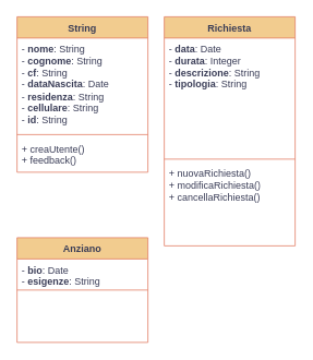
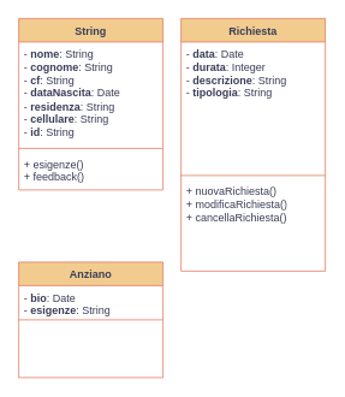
  <mxCell id="0" />
  <mxCell id="1" parent="0" />
  <mxCell id="2" value="String" style="swimlane;fontStyle=1;align=center;verticalAlign=top;childLayout=stackLayout;horizontal=1;startSize=26;horizontalStack=0;resizeParent=1;resizeParentMax=0;resizeLast=0;collapsible=1;marginBottom=0;whiteSpace=wrap;html=1;labelBackgroundColor=none;fillColor=#F2CC8F;strokeColor=#E07A5F;fontColor=#393C56;" vertex="1" parent="1"><mxGeometry x="20" y="20" width="160" height="190" as="geometry" /></mxCell>
  <mxCell id="3" value="- &lt;b&gt;nome&lt;/b&gt;: String&lt;div&gt;- &lt;b&gt;cognome&lt;/b&gt;: String&lt;/div&gt;&lt;div&gt;- &lt;b&gt;cf&lt;/b&gt;: String&lt;/div&gt;&lt;div&gt;- &lt;b&gt;dataNascita&lt;/b&gt;: Date&lt;/div&gt;&lt;div&gt;- &lt;b&gt;residenza&lt;/b&gt;: String&lt;/div&gt;&lt;div&gt;- &lt;b&gt;cellulare&lt;/b&gt;: String&lt;/div&gt;&lt;div&gt;- &lt;b&gt;id&lt;/b&gt;: String&lt;/div&gt;" style="text;strokeColor=none;fillColor=none;align=left;verticalAlign=top;spacingLeft=4;spacingRight=4;overflow=hidden;rotatable=0;points=[[0,0.5],[1,0.5]];portConstraint=eastwest;whiteSpace=wrap;html=1;labelBackgroundColor=none;fontColor=#393C56;" vertex="1" parent="2"><mxGeometry y="26" width="160" height="114" as="geometry" /></mxCell>
  <mxCell id="4" value="" style="line;strokeWidth=1;fillColor=none;align=left;verticalAlign=middle;spacingTop=-1;spacingLeft=3;spacingRight=3;rotatable=0;labelPosition=right;points=[];portConstraint=eastwest;strokeColor=#E07A5F;labelBackgroundColor=none;fontColor=#393C56;" vertex="1" parent="2"><mxGeometry y="140" width="160" height="8" as="geometry" /></mxCell>
- <mxCell id="5" value="&lt;div&gt;+ creaUtente()&lt;/div&gt;+ feedback()" style="text;strokeColor=none;fillColor=none;align=left;verticalAlign=top;spacingLeft=4;spacingRight=4;overflow=hidden;rotatable=0;points=[[0,0.5],[1,0.5]];portConstraint=eastwest;whiteSpace=wrap;html=1;labelBackgroundColor=none;fontColor=#393C56;" vertex="1" parent="2"><mxGeometry y="148" width="160" height="42" as="geometry" /></mxCell>
+ <mxCell id="5" value="&lt;div&gt;+ esigenze()&lt;/div&gt;+ feedback()" style="text;strokeColor=none;fillColor=none;align=left;verticalAlign=top;spacingLeft=4;spacingRight=4;overflow=hidden;rotatable=0;points=[[0,0.5],[1,0.5]];portConstraint=eastwest;whiteSpace=wrap;html=1;labelBackgroundColor=none;fontColor=#393C56;" vertex="1" parent="2"><mxGeometry y="148" width="160" height="42" as="geometry" /></mxCell>
  <mxCell id="6" value="Richiesta" style="swimlane;fontStyle=1;align=center;verticalAlign=top;childLayout=stackLayout;horizontal=1;startSize=26;horizontalStack=0;resizeParent=1;resizeParentMax=0;resizeLast=0;collapsible=1;marginBottom=0;whiteSpace=wrap;html=1;strokeColor=#E07A5F;fontColor=#393C56;fillColor=#F2CC8F;" vertex="1" parent="1"><mxGeometry x="200" y="20" width="160" height="280" as="geometry" /></mxCell>
  <mxCell id="7" value="- &lt;b&gt;data&lt;/b&gt;: Date&lt;div&gt;- &lt;b&gt;durata&lt;/b&gt;: Integer&lt;/div&gt;&lt;div&gt;- &lt;b&gt;descrizione&lt;/b&gt;: String&lt;/div&gt;&lt;div&gt;- &lt;b&gt;tipologia&lt;/b&gt;: String&lt;/div&gt;" style="text;strokeColor=none;fillColor=none;align=left;verticalAlign=top;spacingLeft=4;spacingRight=4;overflow=hidden;rotatable=0;points=[[0,0.5],[1,0.5]];portConstraint=eastwest;whiteSpace=wrap;html=1;fontColor=#393C56;" vertex="1" parent="6"><mxGeometry y="26" width="160" height="144" as="geometry" /></mxCell>
  <mxCell id="8" value="" style="line;strokeWidth=1;fillColor=none;align=left;verticalAlign=middle;spacingTop=-1;spacingLeft=3;spacingRight=3;rotatable=0;labelPosition=right;points=[];portConstraint=eastwest;strokeColor=inherit;fontColor=#393C56;" vertex="1" parent="6"><mxGeometry y="170" width="160" height="8" as="geometry" /></mxCell>
  <mxCell id="9" value="+ nuovaRichiesta()&lt;div&gt;+ modificaRichiesta()&lt;/div&gt;&lt;div&gt;+ cancellaRichiesta()&lt;/div&gt;&lt;div&gt;&lt;br&gt;&lt;/div&gt;" style="text;strokeColor=none;fillColor=none;align=left;verticalAlign=top;spacingLeft=4;spacingRight=4;overflow=hidden;rotatable=0;points=[[0,0.5],[1,0.5]];portConstraint=eastwest;whiteSpace=wrap;html=1;fontColor=#393C56;" vertex="1" parent="6"><mxGeometry y="178" width="160" height="102" as="geometry" /></mxCell>
  <mxCell id="10" value="Anziano&lt;div&gt;&lt;br&gt;&lt;/div&gt;" style="swimlane;fontStyle=1;align=center;verticalAlign=top;childLayout=stackLayout;horizontal=1;startSize=26;horizontalStack=0;resizeParent=1;resizeParentMax=0;resizeLast=0;collapsible=1;marginBottom=0;whiteSpace=wrap;html=1;strokeColor=#E07A5F;fontColor=#393C56;fillColor=#F2CC8F;" vertex="1" parent="1"><mxGeometry x="20" y="290" width="160" height="128" as="geometry" /></mxCell>
  <mxCell id="11" value="- &lt;b&gt;bio&lt;/b&gt;: Date&lt;div&gt;- &lt;b&gt;esigenze&lt;/b&gt;: String&lt;/div&gt;" style="text;strokeColor=none;fillColor=none;align=left;verticalAlign=top;spacingLeft=4;spacingRight=4;overflow=hidden;rotatable=0;points=[[0,0.5],[1,0.5]];portConstraint=eastwest;whiteSpace=wrap;html=1;fontColor=#393C56;" vertex="1" parent="10"><mxGeometry y="26" width="160" height="34" as="geometry" /></mxCell>
  <mxCell id="12" value="" style="line;strokeWidth=1;fillColor=none;align=left;verticalAlign=middle;spacingTop=-1;spacingLeft=3;spacingRight=3;rotatable=0;labelPosition=right;points=[];portConstraint=eastwest;strokeColor=inherit;fontColor=#393C56;" vertex="1" parent="10"><mxGeometry y="60" width="160" height="8" as="geometry" /></mxCell>
  <mxCell id="13" value="&lt;div&gt;&lt;br&gt;&lt;/div&gt;" style="text;strokeColor=none;fillColor=none;align=left;verticalAlign=top;spacingLeft=4;spacingRight=4;overflow=hidden;rotatable=0;points=[[0,0.5],[1,0.5]];portConstraint=eastwest;whiteSpace=wrap;html=1;fontColor=#393C56;" vertex="1" parent="10"><mxGeometry y="68" width="160" height="60" as="geometry" /></mxCell>
